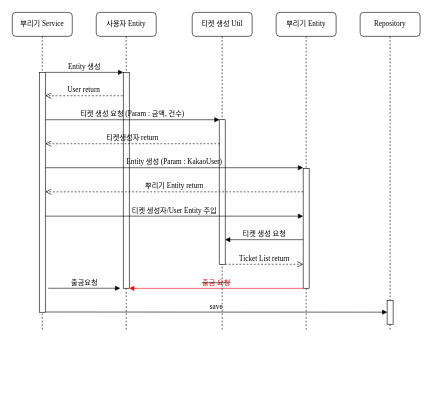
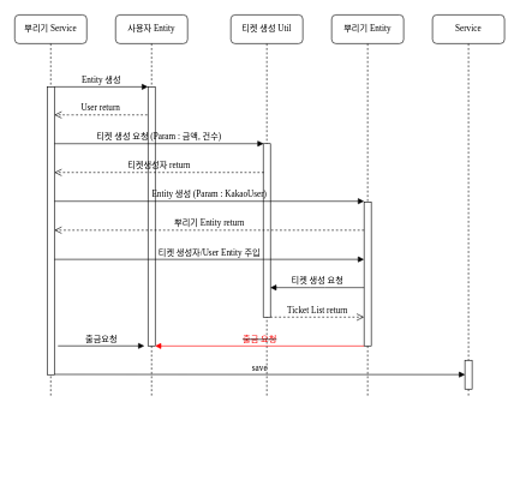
  <mxCell id="0" />
  <mxCell id="1" parent="0" />
  <mxCell id="2" value="사용자 Entity" style="shape=umlLifeline;perimeter=lifelinePerimeter;whiteSpace=wrap;html=1;container=1;collapsible=0;recursiveResize=0;outlineConnect=0;rounded=1;shadow=0;comic=0;labelBackgroundColor=none;strokeWidth=1;fontFamily=Verdana;fontSize=12;align=center;" parent="1" vertex="1"><mxGeometry x="160" y="20" width="100" height="530" as="geometry" /></mxCell>
  <mxCell id="3" value="" style="html=1;points=[];perimeter=orthogonalPerimeter;rounded=0;shadow=0;comic=0;labelBackgroundColor=none;strokeWidth=1;fontFamily=Verdana;fontSize=12;align=center;" parent="2" vertex="1"><mxGeometry x="45" y="100" width="10" height="360" as="geometry" /></mxCell>
  <mxCell id="4" value="티켓 생성 Util" style="shape=umlLifeline;perimeter=lifelinePerimeter;whiteSpace=wrap;html=1;container=1;collapsible=0;recursiveResize=0;outlineConnect=0;rounded=1;shadow=0;comic=0;labelBackgroundColor=none;strokeWidth=1;fontFamily=Verdana;fontSize=12;align=center;" parent="1" vertex="1"><mxGeometry x="320" y="20" width="100" height="530" as="geometry" /></mxCell>
  <mxCell id="5" value="" style="html=1;points=[];perimeter=orthogonalPerimeter;rounded=0;shadow=0;comic=0;labelBackgroundColor=none;strokeWidth=1;fontFamily=Verdana;fontSize=12;align=center;" parent="4" vertex="1"><mxGeometry x="45" y="179" width="10" height="241" as="geometry" /></mxCell>
  <mxCell id="6" value="뿌리기 Entity" style="shape=umlLifeline;perimeter=lifelinePerimeter;whiteSpace=wrap;html=1;container=1;collapsible=0;recursiveResize=0;outlineConnect=0;rounded=1;shadow=0;comic=0;labelBackgroundColor=none;strokeWidth=1;fontFamily=Verdana;fontSize=12;align=center;" parent="1" vertex="1"><mxGeometry x="460" y="20" width="100" height="530" as="geometry" /></mxCell>
- <mxCell id="7" value="Repository" style="shape=umlLifeline;perimeter=lifelinePerimeter;whiteSpace=wrap;html=1;container=1;collapsible=0;recursiveResize=0;outlineConnect=0;rounded=1;shadow=0;comic=0;labelBackgroundColor=none;strokeWidth=1;fontFamily=Verdana;fontSize=12;align=center;" parent="1" vertex="1"><mxGeometry x="600" y="20" width="100" height="530" as="geometry" /></mxCell>
+ <mxCell id="7" value="Service" style="shape=umlLifeline;perimeter=lifelinePerimeter;whiteSpace=wrap;html=1;container=1;collapsible=0;recursiveResize=0;outlineConnect=0;rounded=1;shadow=0;comic=0;labelBackgroundColor=none;strokeWidth=1;fontFamily=Verdana;fontSize=12;align=center;" parent="1" vertex="1"><mxGeometry x="600" y="20" width="100" height="530" as="geometry" /></mxCell>
  <mxCell id="8" value="" style="html=1;points=[];perimeter=orthogonalPerimeter;rounded=0;shadow=0;comic=0;labelBackgroundColor=none;strokeWidth=1;fontFamily=Verdana;fontSize=12;align=center;" parent="7" vertex="1"><mxGeometry x="45" y="480" width="10" height="40" as="geometry" /></mxCell>
  <mxCell id="9" value="뿌리기 Service" style="shape=umlLifeline;perimeter=lifelinePerimeter;whiteSpace=wrap;html=1;container=1;collapsible=0;recursiveResize=0;outlineConnect=0;rounded=1;shadow=0;comic=0;labelBackgroundColor=none;strokeWidth=1;fontFamily=Verdana;fontSize=12;align=center;" parent="1" vertex="1"><mxGeometry x="20" y="20" width="100" height="530" as="geometry" /></mxCell>
  <mxCell id="10" value="" style="html=1;points=[];perimeter=orthogonalPerimeter;rounded=0;shadow=0;comic=0;labelBackgroundColor=none;strokeWidth=1;fontFamily=Verdana;fontSize=12;align=center;" parent="9" vertex="1"><mxGeometry x="45" y="100" width="10" height="400" as="geometry" /></mxCell>
  <mxCell id="11" value="" style="html=1;points=[];perimeter=orthogonalPerimeter;rounded=0;shadow=0;comic=0;labelBackgroundColor=none;strokeWidth=1;fontFamily=Verdana;fontSize=12;align=center;" parent="1" vertex="1"><mxGeometry x="505" y="280" width="10" height="200" as="geometry" /></mxCell>
  <mxCell id="12" value="Entity 생성 (Param : KakaoUser)" style="html=1;verticalAlign=bottom;endArrow=block;entryX=0;entryY=0;labelBackgroundColor=none;fontFamily=Verdana;fontSize=12;" parent="1" edge="1"><mxGeometry relative="1" as="geometry"><mxPoint x="75" y="279" as="sourcePoint" /><mxPoint x="505" y="279" as="targetPoint" /></mxGeometry></mxCell>
  <mxCell id="13" value="티켓 생성 요청" style="html=1;verticalAlign=bottom;endArrow=block;labelBackgroundColor=none;fontFamily=Verdana;fontSize=12;edgeStyle=elbowEdgeStyle;elbow=vertical;entryX=0.974;entryY=0.88;entryDx=0;entryDy=0;entryPerimeter=0;" parent="1" edge="1"><mxGeometry relative="1" as="geometry"><mxPoint x="505" y="399" as="sourcePoint" /><mxPoint x="374.74" y="399" as="targetPoint" /><Array as="points"><mxPoint x="440.5" y="399" /><mxPoint x="460.5" y="596" /><mxPoint x="390.5" y="596" /></Array></mxGeometry></mxCell>
  <mxCell id="14" value="티켓생성자 return" style="html=1;verticalAlign=bottom;endArrow=open;dashed=1;endSize=8;labelBackgroundColor=none;fontFamily=Verdana;fontSize=12;edgeStyle=elbowEdgeStyle;elbow=vertical;" parent="1" edge="1"><mxGeometry relative="1" as="geometry"><mxPoint x="75" y="239" as="targetPoint" /><Array as="points"><mxPoint x="308" y="239" /></Array><mxPoint x="366" y="239" as="sourcePoint" /></mxGeometry></mxCell>
  <mxCell id="15" value="Entity 생성" style="html=1;verticalAlign=bottom;endArrow=block;entryX=0;entryY=0;labelBackgroundColor=none;fontFamily=Verdana;fontSize=12;edgeStyle=elbowEdgeStyle;elbow=vertical;" parent="1" source="10" target="3" edge="1"><mxGeometry relative="1" as="geometry"><mxPoint x="140" y="130" as="sourcePoint" /></mxGeometry></mxCell>
  <mxCell id="16" value="User return" style="html=1;verticalAlign=bottom;endArrow=open;dashed=1;endSize=8;labelBackgroundColor=none;fontFamily=Verdana;fontSize=12;edgeStyle=elbowEdgeStyle;elbow=vertical;" parent="1" edge="1"><mxGeometry relative="1" as="geometry"><mxPoint x="75" y="159" as="targetPoint" /><Array as="points"><mxPoint x="91" y="159" /><mxPoint x="196" y="159" /></Array><mxPoint x="204" y="159" as="sourcePoint" /></mxGeometry></mxCell>
  <mxCell id="17" value="뿌리기 Entity return" style="html=1;verticalAlign=bottom;endArrow=open;dashed=1;endSize=8;labelBackgroundColor=none;fontFamily=Verdana;fontSize=12;edgeStyle=elbowEdgeStyle;elbow=vertical;" parent="1" edge="1"><mxGeometry relative="1" as="geometry"><mxPoint x="75" y="319.2" as="targetPoint" /><Array as="points"><mxPoint x="311" y="319.2" /></Array><mxPoint x="505" y="319.2" as="sourcePoint" /></mxGeometry></mxCell>
  <mxCell id="18" value="티켓 생성자/User&amp;nbsp;Entity 주입" style="html=1;verticalAlign=bottom;endArrow=block;entryX=0;entryY=0;labelBackgroundColor=none;fontFamily=Verdana;fontSize=12;" parent="1" edge="1"><mxGeometry relative="1" as="geometry"><mxPoint x="75" y="359.76" as="sourcePoint" /><mxPoint x="505" y="359.76" as="targetPoint" /></mxGeometry></mxCell>
  <mxCell id="19" value="Ticket List return" style="html=1;verticalAlign=bottom;endArrow=open;dashed=1;endSize=8;labelBackgroundColor=none;fontFamily=Verdana;fontSize=12;edgeStyle=elbowEdgeStyle;elbow=vertical;entryX=-0.031;entryY=0.784;entryDx=0;entryDy=0;entryPerimeter=0;exitX=0.951;exitY=0.987;exitDx=0;exitDy=0;exitPerimeter=0;" parent="1" edge="1"><mxGeometry relative="1" as="geometry"><mxPoint x="505" y="440.05" as="targetPoint" /><mxPoint x="374.82" y="440" as="sourcePoint" /></mxGeometry></mxCell>
  <mxCell id="20" value="&lt;strike&gt;&lt;font color=&quot;#ff0000&quot;&gt;출금 요청&lt;/font&gt;&lt;/strike&gt;" style="html=1;verticalAlign=bottom;endArrow=block;labelBackgroundColor=none;fontFamily=Verdana;fontSize=12;edgeStyle=elbowEdgeStyle;elbow=vertical;entryX=0.978;entryY=0.727;entryDx=0;entryDy=0;entryPerimeter=0;strokeColor=#FF0000;" parent="1" edge="1"><mxGeometry relative="1" as="geometry"><mxPoint x="505" y="480.12" as="sourcePoint" /><mxPoint x="214.78" y="480" as="targetPoint" /><Array as="points"><mxPoint x="440.5" y="480.12" /><mxPoint x="460.5" y="677.12" /><mxPoint x="390.5" y="677.12" /></Array></mxGeometry></mxCell>
  <mxCell id="21" value="티켓 생성 요청 (Param : 금액, 건수)" style="html=1;verticalAlign=bottom;endArrow=block;labelBackgroundColor=none;fontFamily=Verdana;fontSize=12;edgeStyle=elbowEdgeStyle;elbow=vertical;entryX=0.061;entryY=-0.001;entryDx=0;entryDy=0;entryPerimeter=0;" parent="1" source="10" target="5" edge="1"><mxGeometry relative="1" as="geometry"><mxPoint x="76" y="199" as="sourcePoint" /><mxPoint x="364" y="199" as="targetPoint" /><Array as="points"><mxPoint x="342" y="199" /><mxPoint x="160.86" y="84.85" /><mxPoint x="130.86" y="104.85" /></Array></mxGeometry></mxCell>
  <mxCell id="22" value="save" style="html=1;verticalAlign=bottom;endArrow=block;entryX=0.033;entryY=0.496;labelBackgroundColor=none;fontFamily=Verdana;fontSize=12;entryDx=0;entryDy=0;entryPerimeter=0;" parent="1" target="8" edge="1"><mxGeometry relative="1" as="geometry"><mxPoint x="75" y="519.58" as="sourcePoint" /><mxPoint x="505" y="519.58" as="targetPoint" /></mxGeometry></mxCell>
  <mxCell id="23" value="출금요청" style="html=1;verticalAlign=bottom;endArrow=block;labelBackgroundColor=none;fontFamily=Verdana;fontSize=12;" edge="1" parent="1"><mxGeometry relative="1" as="geometry"><mxPoint x="80" y="480" as="sourcePoint" /><mxPoint x="200" y="480" as="targetPoint" /></mxGeometry></mxCell>
